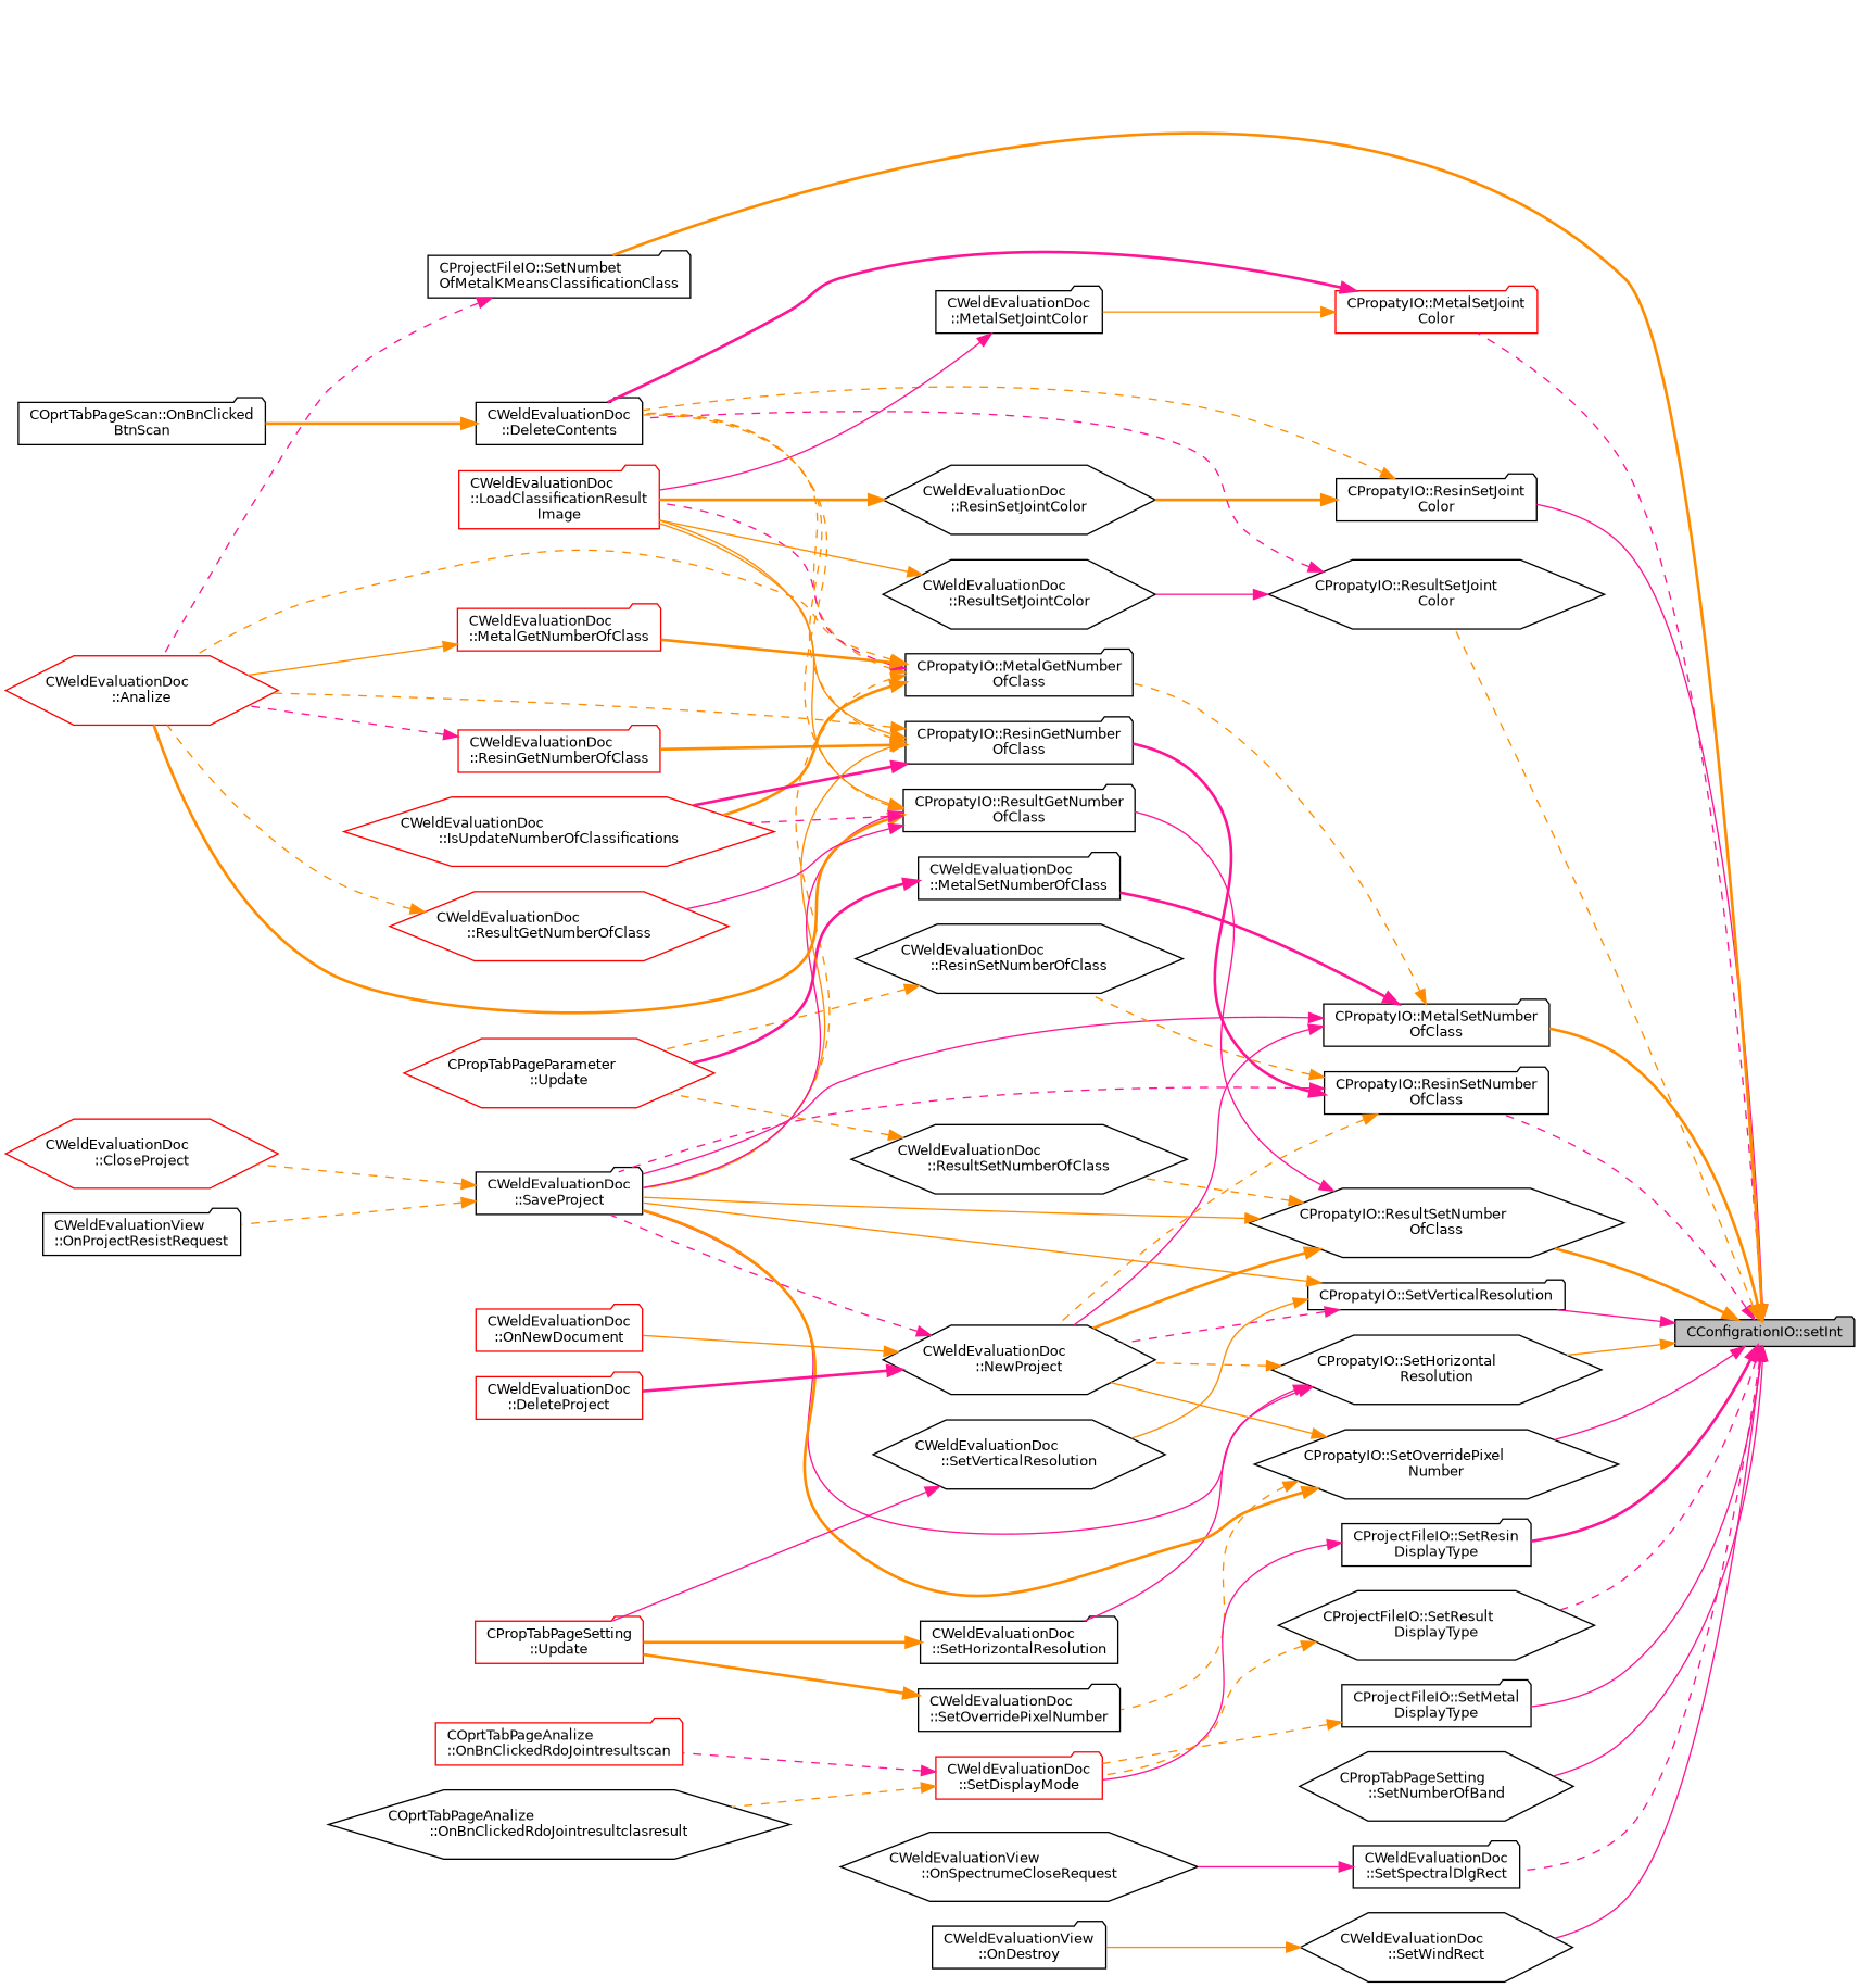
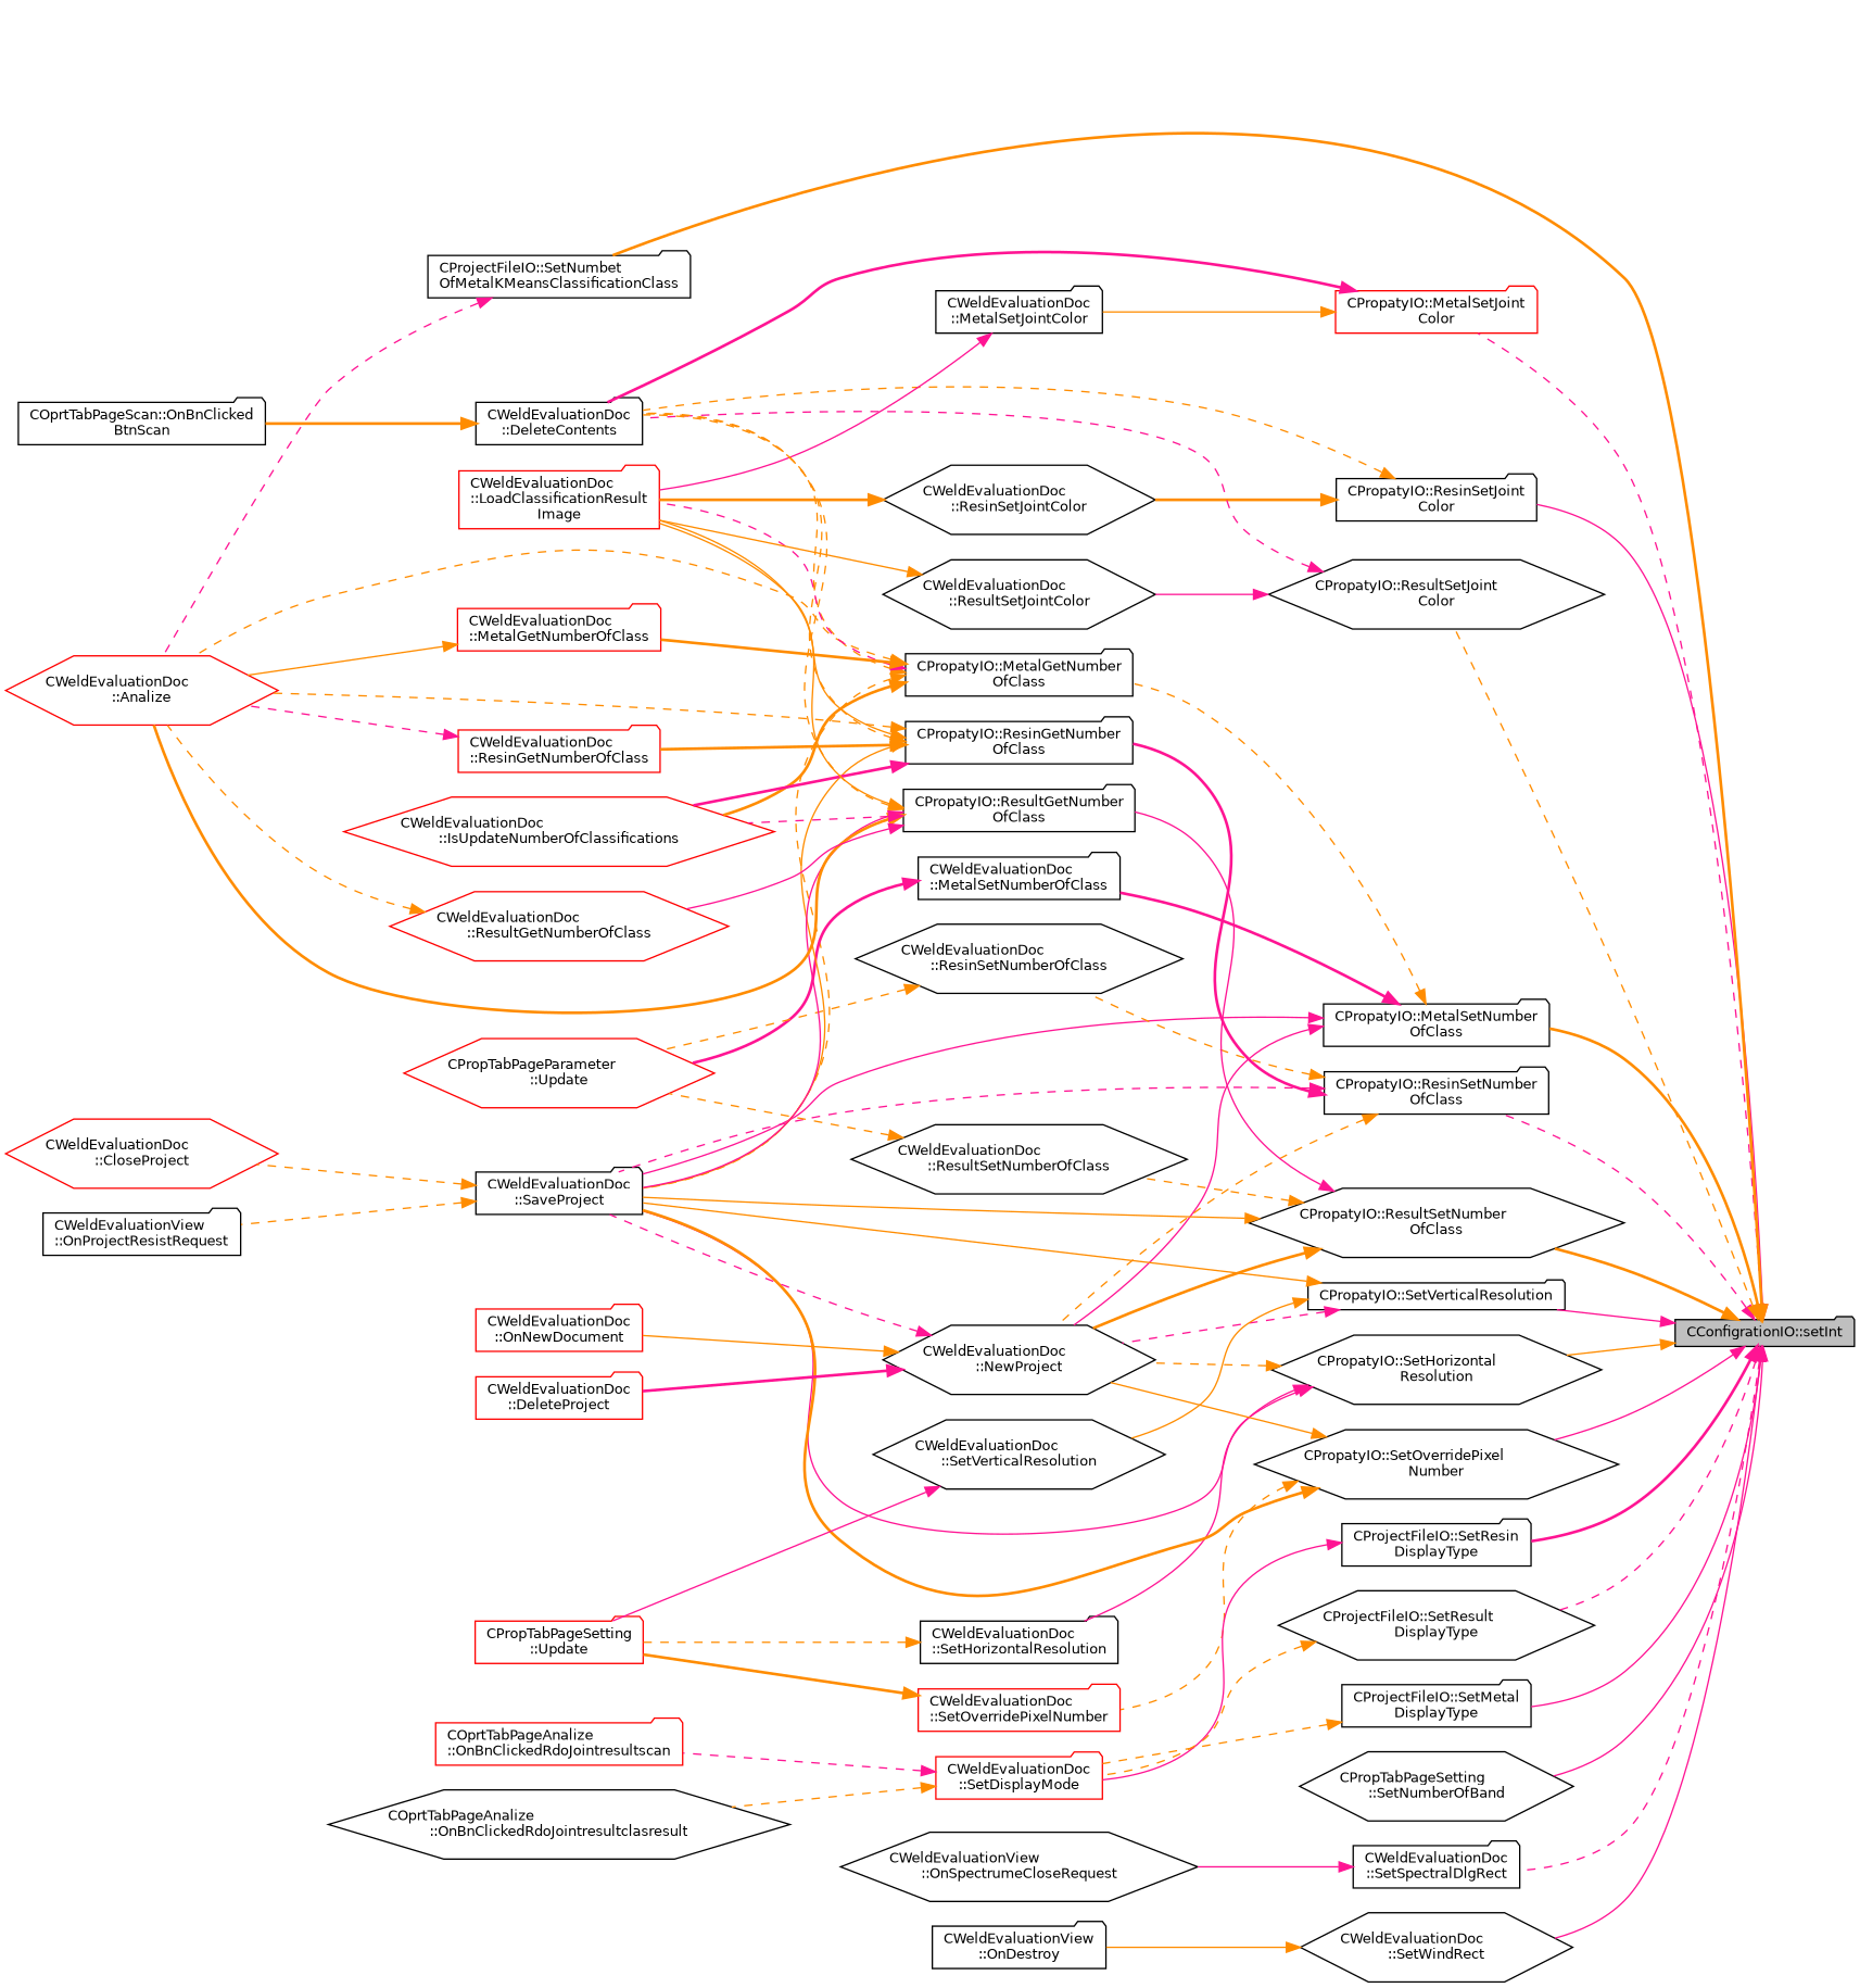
  digraph {
    rankdir=RL
    node [color=black fillcolor=white fontname=Helvetica fontsize=10 shape=folder style=filled]
    edge [color=darkorange dir=back fontname=Helvetica fontsize=10 labelfontname=Helvetica labelfontsize=10 style=dashed]
    n1 [fillcolor=grey75 fontcolor=black height=0.2 label="CConfigrationIO::setInt" width=0.4]
    n2 [color=red height=0.2 label="CPropatyIO::MetalSetJoint\lColor" width=0.4]
    n3 [height=0.2 label="CPropatyIO::MetalSetNumber\lOfClass" width=0.4]
    n4 [height=0.2 label="CPropatyIO::ResinSetJoint\lColor" width=0.4]
    n5 [height=0.2 label="CPropatyIO::ResinSetNumber\lOfClass" width=0.4]
    n6 [height=0.2 label="CPropatyIO::ResultSetJoint\lColor" shape=hexagon width=0.4]
    n7 [height=0.2 label="CPropatyIO::ResultSetNumber\lOfClass" shape=hexagon width=0.4]
    n8 [height=0.2 label="CPropatyIO::SetHorizontal\lResolution" shape=hexagon width=0.4]
    n9 [height=0.2 label="CProjectFileIO::SetMetal\lDisplayType" width=0.4]
    n10 [height=0.2 label="CPropTabPageSetting\l::SetNumberOfBand" shape=hexagon width=0.4]
    n11 [height=0.2 label="CProjectFileIO::SetNumbet\lOfMetalKMeansClassificationClass" width=0.4]
    n12 [height=0.2 label="CPropatyIO::SetOverridePixel\lNumber" shape=hexagon width=0.4]
    n13 [height=0.2 label="CProjectFileIO::SetResin\lDisplayType" width=0.4]
    n14 [height=0.2 label="CProjectFileIO::SetResult\lDisplayType" shape=hexagon width=0.4]
    n15 [height=0.2 label="CWeldEvaluationDoc\l::SetSpectralDlgRect" width=0.4]
    n16 [height=0.2 label="CPropatyIO::SetVerticalResolution" width=0.4]
    n17 [height=0.2 label="CWeldEvaluationDoc\l::SetWindRect" shape=hexagon width=0.4]
    n18 [height=0.2 label="CWeldEvaluationDoc\l::DeleteContents" width=0.4]
    n19 [height=0.2 label="CWeldEvaluationDoc\l::MetalSetJointColor" width=0.4]
    n20 [height=0.2 label="CPropatyIO::MetalGetNumber\lOfClass" width=0.4]
    n21 [height=0.2 label="CWeldEvaluationDoc\l::SaveProject" width=0.4]
    n22 [height=0.2 label="CWeldEvaluationDoc\l::MetalSetNumberOfClass" width=0.4]
    n23 [height=0.2 label="CWeldEvaluationDoc\l::NewProject" shape=hexagon width=0.4]
    n24 [height=0.2 label="CWeldEvaluationDoc\l::ResinSetJointColor" shape=hexagon width=0.4]
    n25 [height=0.2 label="CPropatyIO::ResinGetNumber\lOfClass" width=0.4]
    n26 [height=0.2 label="CWeldEvaluationDoc\l::ResinSetNumberOfClass" shape=hexagon width=0.4]
    n27 [height=0.2 label="CWeldEvaluationDoc\l::ResultSetJointColor" shape=hexagon width=0.4]
    n28 [height=0.2 label="CPropatyIO::ResultGetNumber\lOfClass" width=0.4]
    n29 [height=0.2 label="CWeldEvaluationDoc\l::ResultSetNumberOfClass" shape=hexagon width=0.4]
    n30 [height=0.2 label="CWeldEvaluationDoc\l::SetHorizontalResolution" width=0.4]
    n31 [color=red height=0.2 label="CWeldEvaluationDoc\l::SetDisplayMode" width=0.4]
    n32 [color=red height=0.2 label="CWeldEvaluationDoc\l::Analize" shape=hexagon width=0.4]
-   n33 [height=0.2 label="CWeldEvaluationDoc\l::SetOverridePixelNumber" width=0.4]
+   n33 [color=red height=0.2 label="CWeldEvaluationDoc\l::SetOverridePixelNumber" width=0.4]
    n34 [height=0.2 label="CWeldEvaluationView\l::OnSpectrumeCloseRequest" shape=hexagon width=0.4]
    n35 [height=0.2 label="CWeldEvaluationDoc\l::SetVerticalResolution" shape=hexagon width=0.4]
    n36 [height=0.2 label="CWeldEvaluationView\l::OnDestroy" width=0.4]
    n37 [height=0.2 label="COprtTabPageScan::OnBnClicked\lBtnScan" width=0.4]
    n38 [color=red height=0.2 label="CWeldEvaluationDoc\l::LoadClassificationResult\lImage" width=0.4]
    n39 [color=red height=0.2 label="CWeldEvaluationDoc\l::IsUpdateNumberOfClassifications" shape=hexagon width=0.4]
    n40 [color=red height=0.2 label="CWeldEvaluationDoc\l::MetalGetNumberOfClass" width=0.4]
    n41 [color=red height=0.2 label="CWeldEvaluationDoc\l::CloseProject" shape=hexagon width=0.4]
    n42 [height=0.2 label="CWeldEvaluationView\l::OnProjectResistRequest" width=0.4]
    n43 [color=red height=0.2 label="CPropTabPageParameter\l::Update" shape=hexagon width=0.4]
    n44 [color=red height=0.2 label="CWeldEvaluationDoc\l::DeleteProject" width=0.4]
    n45 [color=red height=0.2 label="CWeldEvaluationDoc\l::OnNewDocument" width=0.4]
    n46 [color=red height=0.2 label="CWeldEvaluationDoc\l::ResinGetNumberOfClass" width=0.4]
    n47 [color=red height=0.2 label="CWeldEvaluationDoc\l::ResultGetNumberOfClass" shape=hexagon width=0.4]
    n48 [color=red height=0.2 label="CPropTabPageSetting\l::Update" width=0.4]
    n49 [height=0.2 label="COprtTabPageAnalize\l::OnBnClickedRdoJointresultclasresult" shape=hexagon width=0.4]
    n50 [color=red height=0.2 label="COprtTabPageAnalize\l::OnBnClickedRdoJointresultscan" width=0.4]
    n1 -> n2 [color=deeppink]
    n1 -> n3 [style=bold]
    n1 -> n4 [color=deeppink style=solid]
    n1 -> n5 [color=deeppink]
    n1 -> n6
    n1 -> n7 [style=bold]
    n1 -> n8 [style=solid]
    n1 -> n9 [color=deeppink style=solid]
    n1 -> n10 [color=deeppink style=solid]
    n1 -> n11 [style=bold]
    n1 -> n12 [color=deeppink style=solid]
    n1 -> n13 [color=deeppink style=bold]
    n1 -> n14 [color=deeppink]
    n1 -> n15 [color=deeppink]
    n1 -> n16 [color=deeppink style=solid]
    n1 -> n17 [color=deeppink style=solid]
    n2 -> n18 [color=deeppink style=bold]
    n2 -> n19 [style=solid]
    n3 -> n20
    n3 -> n21 [color=deeppink style=solid]
    n3 -> n22 [color=deeppink style=bold]
    n3 -> n23 [color=deeppink style=solid]
    n4 -> n18
    n4 -> n24 [style=bold]
    n5 -> n21 [color=deeppink]
    n5 -> n23
    n5 -> n25 [color=deeppink style=bold]
    n5 -> n26
    n6 -> n18 [color=deeppink]
    n6 -> n27 [color=deeppink style=solid]
    n7 -> n21 [style=solid]
    n7 -> n23 [style=bold]
    n7 -> n28 [color=deeppink style=solid]
    n7 -> n29
    n8 -> n21 [color=deeppink style=solid]
    n8 -> n23
    n8 -> n30 [color=deeppink style=solid]
    n9 -> n31
    n11 -> n32 [color=deeppink]
    n12 -> n21 [style=bold]
    n12 -> n23 [style=solid]
    n12 -> n33
    n13 -> n31 [color=deeppink style=solid]
    n14 -> n31
    n15 -> n34 [color=deeppink style=solid]
    n16 -> n21 [style=solid]
    n16 -> n23 [color=deeppink]
    n16 -> n35 [style=solid]
    n17 -> n36 [style=solid]
    n18 -> n37 [style=bold]
    n19 -> n38 [color=deeppink style=solid]
    n20 -> n18
    n20 -> n21
    n20 -> n32
    n20 -> n38 [color=deeppink]
    n20 -> n39 [style=bold]
    n20 -> n40 [style=bold]
    n21 -> n41
    n21 -> n42
    n22 -> n43 [color=deeppink style=bold]
    n23 -> n21 [color=deeppink]
    n23 -> n44 [color=deeppink style=bold]
    n23 -> n45 [style=solid]
    n24 -> n38 [style=bold]
    n25 -> n18
    n25 -> n21 [style=solid]
    n25 -> n32
    n25 -> n38 [style=solid]
    n25 -> n39 [color=deeppink style=bold]
    n25 -> n46 [style=bold]
    n26 -> n43
    n27 -> n38 [style=solid]
    n28 -> n18
    n28 -> n21 [color=deeppink style=solid]
    n28 -> n32 [style=bold]
    n28 -> n38 [style=solid]
    n28 -> n39 [color=deeppink]
    n28 -> n47 [color=deeppink style=solid]
    n29 -> n43
-   n30 -> n48 [style=bold]
+   n30 -> n48
    n31 -> n49
    n31 -> n50 [color=deeppink]
    n33 -> n48 [style=bold]
    n35 -> n48 [color=deeppink style=solid]
    n40 -> n32 [style=solid]
    n46 -> n32 [color=deeppink]
    n47 -> n32
  }
